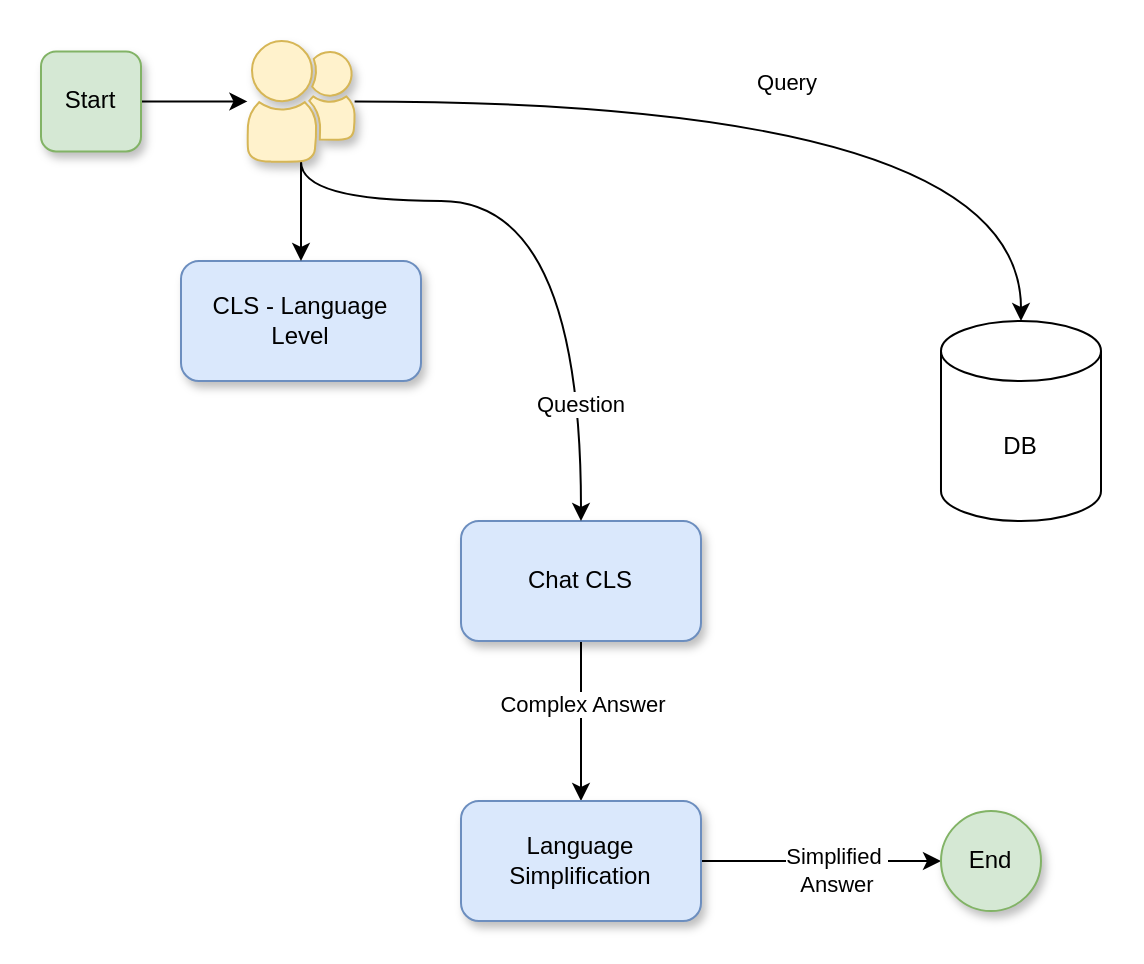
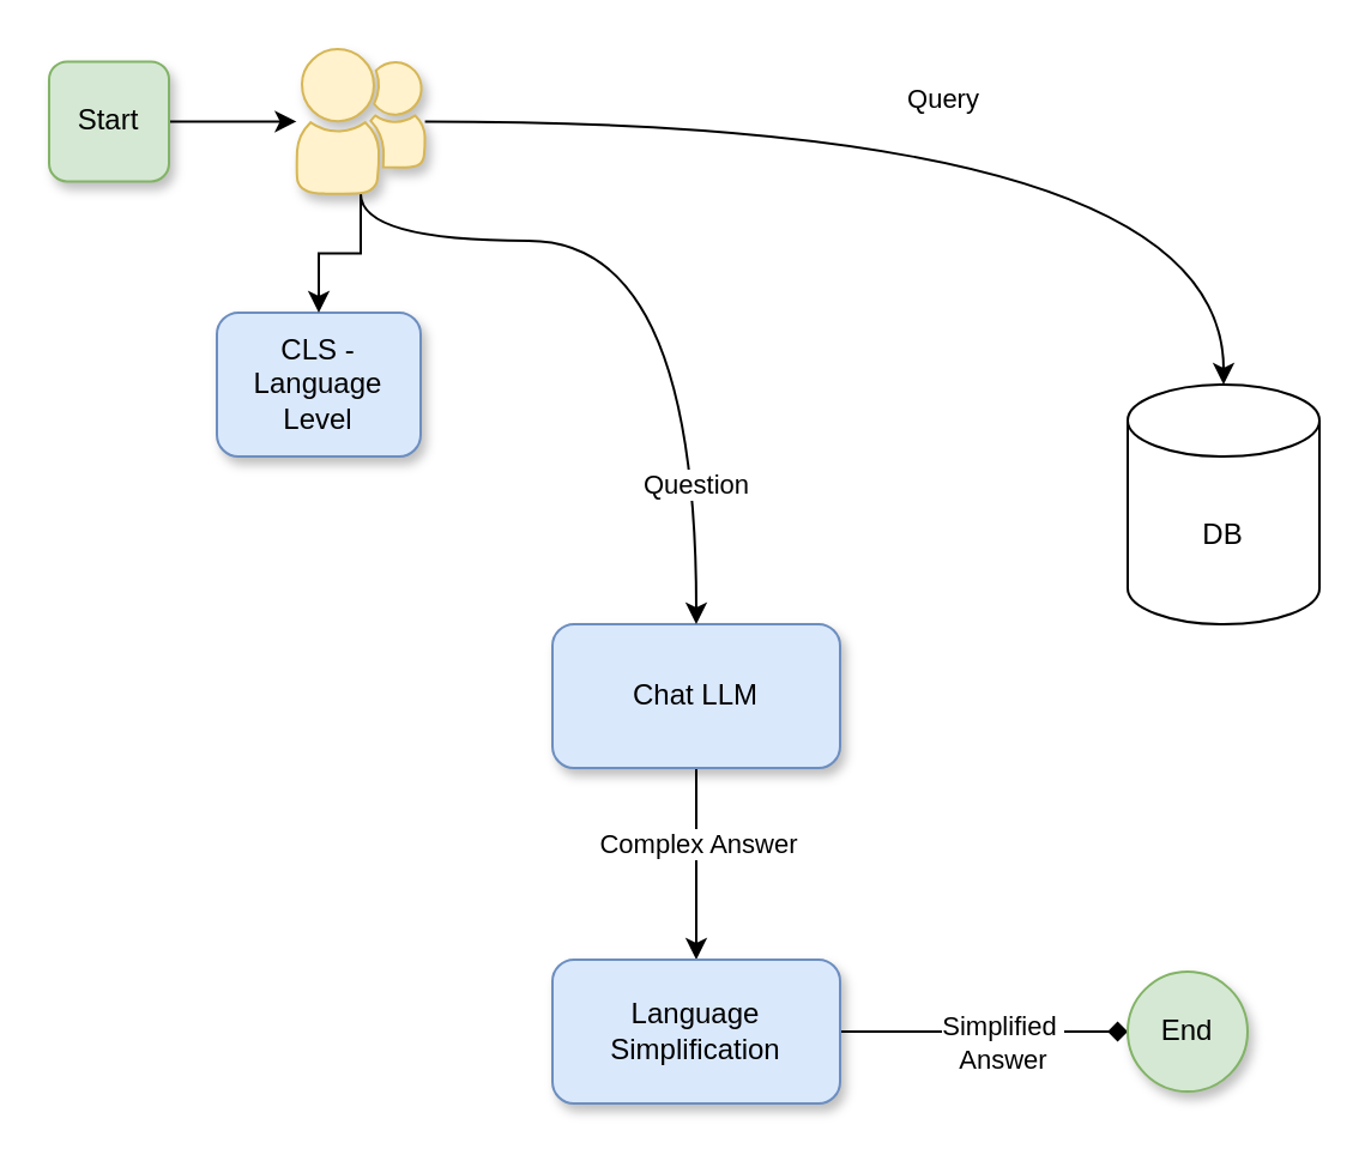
  <mxCell id="0" />
  <mxCell id="1" parent="0" />
  <mxCell id="2" style="edgeStyle=orthogonalEdgeStyle;rounded=0;orthogonalLoop=1;jettySize=auto;html=1;" edge="1" parent="1" source="4" target="7"><mxGeometry relative="1" as="geometry" /></mxCell>
  <mxCell id="3" value="Complex Answer" style="edgeLabel;html=1;align=center;verticalAlign=middle;resizable=0;points=[];" vertex="1" connectable="0" parent="2"><mxGeometry x="-0.225" relative="1" as="geometry"><mxPoint as="offset" /></mxGeometry></mxCell>
- <mxCell id="4" value="Chat CLS" style="rounded=1;whiteSpace=wrap;html=1;fillColor=#dae8fc;strokeColor=#6c8ebf;shadow=1;" vertex="1" parent="1"><mxGeometry x="230" y="260" width="120" height="60" as="geometry" /></mxCell>
- <mxCell id="5" style="edgeStyle=orthogonalEdgeStyle;rounded=0;orthogonalLoop=1;jettySize=auto;html=1;entryX=0;entryY=0.5;entryDx=0;entryDy=0;" edge="1" parent="1" source="7" target="16"><mxGeometry relative="1" as="geometry"><mxPoint x="440" y="430" as="targetPoint" /></mxGeometry></mxCell>
+ <mxCell id="4" value="Chat LLM" style="rounded=1;whiteSpace=wrap;html=1;fillColor=#dae8fc;strokeColor=#6c8ebf;shadow=1;" vertex="1" parent="1"><mxGeometry x="230" y="260" width="120" height="60" as="geometry" /></mxCell>
+ <mxCell id="5" style="edgeStyle=orthogonalEdgeStyle;rounded=0;orthogonalLoop=1;jettySize=auto;html=1;entryX=0;entryY=0.5;entryDx=0;entryDy=0;endArrow=diamond;" edge="1" parent="1" source="7" target="16"><mxGeometry relative="1" as="geometry"><mxPoint x="440" y="430" as="targetPoint" /></mxGeometry></mxCell>
  <mxCell id="6" value="Simplified&amp;nbsp;&lt;br&gt;Answer" style="edgeLabel;html=1;align=center;verticalAlign=middle;resizable=0;points=[];" vertex="1" connectable="0" parent="5"><mxGeometry x="0.111" y="-4" relative="1" as="geometry"><mxPoint as="offset" /></mxGeometry></mxCell>
  <mxCell id="7" value="Language Simplification" style="rounded=1;whiteSpace=wrap;html=1;fillColor=#dae8fc;strokeColor=#6c8ebf;shadow=1;" vertex="1" parent="1"><mxGeometry x="230" y="400" width="120" height="60" as="geometry" /></mxCell>
- <mxCell id="8" value="CLS - Language Level" style="rounded=1;whiteSpace=wrap;html=1;fillColor=#dae8fc;strokeColor=#6c8ebf;shadow=1;" vertex="1" parent="1"><mxGeometry x="90" y="130" width="120" height="60" as="geometry" /></mxCell>
+ <mxCell id="8" value="CLS - Language Level" style="rounded=1;whiteSpace=wrap;html=1;fillColor=#dae8fc;strokeColor=#6c8ebf;shadow=1;" vertex="1" parent="1"><mxGeometry x="90" y="130" width="85" height="60" as="geometry" /></mxCell>
  <mxCell id="9" value="DB" style="shape=cylinder3;whiteSpace=wrap;html=1;boundedLbl=1;backgroundOutline=1;size=15;" vertex="1" parent="1"><mxGeometry x="470" y="160" width="80" height="100" as="geometry" /></mxCell>
  <mxCell id="10" style="edgeStyle=orthogonalEdgeStyle;rounded=0;orthogonalLoop=1;jettySize=auto;html=1;" edge="1" parent="1" source="15" target="8"><mxGeometry relative="1" as="geometry" /></mxCell>
  <mxCell id="11" style="edgeStyle=orthogonalEdgeStyle;orthogonalLoop=1;jettySize=auto;html=1;curved=1;" edge="1" parent="1" source="15" target="4"><mxGeometry relative="1" as="geometry"><Array as="points"><mxPoint x="150" y="100" /><mxPoint x="290" y="100" /></Array></mxGeometry></mxCell>
  <mxCell id="12" value="Question" style="edgeLabel;html=1;align=center;verticalAlign=middle;resizable=0;points=[];" vertex="1" connectable="0" parent="11"><mxGeometry x="0.631" y="-1" relative="1" as="geometry"><mxPoint as="offset" /></mxGeometry></mxCell>
  <mxCell id="13" style="edgeStyle=orthogonalEdgeStyle;orthogonalLoop=1;jettySize=auto;html=1;curved=1;" edge="1" parent="1" source="15" target="9"><mxGeometry relative="1" as="geometry" /></mxCell>
  <mxCell id="14" value="Query" style="edgeLabel;html=1;align=center;verticalAlign=middle;resizable=0;points=[];" vertex="1" connectable="0" parent="13"><mxGeometry x="-0.024" y="-1" relative="1" as="geometry"><mxPoint y="-11" as="offset" /></mxGeometry></mxCell>
  <mxCell id="15" value="" style="shadow=1;dashed=0;html=1;strokeColor=#d6b656;fillColor=#fff2cc;labelPosition=center;verticalLabelPosition=bottom;verticalAlign=top;align=center;outlineConnect=0;shape=mxgraph.veeam.2d.group;" vertex="1" parent="1"><mxGeometry x="123.2" y="20" width="53.6" height="60.4" as="geometry" /></mxCell>
  <mxCell id="16" value="End" style="ellipse;whiteSpace=wrap;html=1;aspect=fixed;shadow=1;sketch=0;fillColor=#d5e8d4;strokeColor=#82b366;" vertex="1" parent="1"><mxGeometry x="470" y="405" width="50" height="50" as="geometry" /></mxCell>
  <mxCell id="17" style="edgeStyle=orthogonalEdgeStyle;rounded=0;orthogonalLoop=1;jettySize=auto;html=1;" edge="1" parent="1" source="18" target="15"><mxGeometry relative="1" as="geometry" /></mxCell>
  <mxCell id="18" value="Start" style="whiteSpace=wrap;html=1;aspect=fixed;shadow=1;sketch=0;fillColor=#d5e8d4;strokeColor=#82b366;rounded=1;" vertex="1" parent="1"><mxGeometry x="20" y="25.2" width="50" height="50" as="geometry" /></mxCell>
